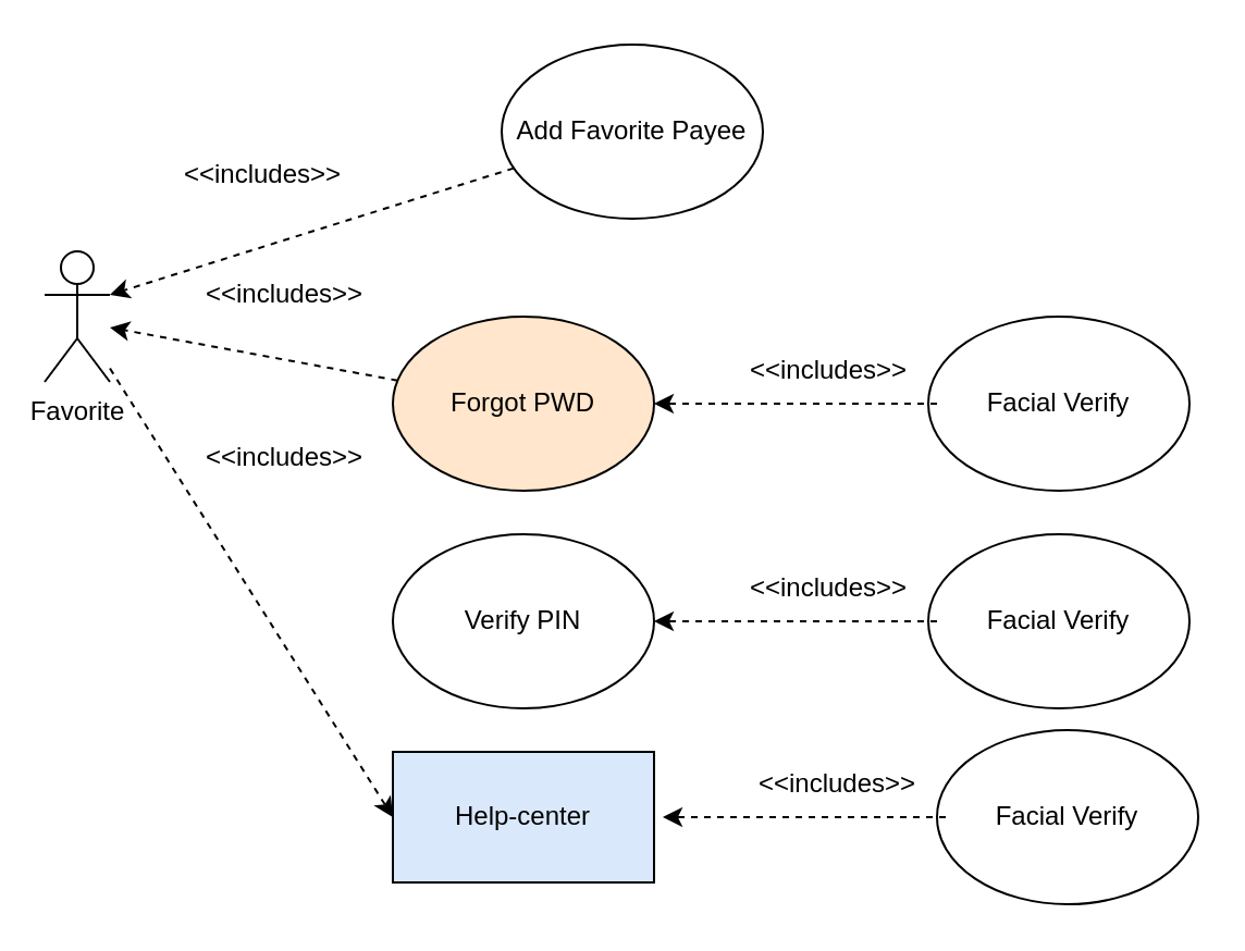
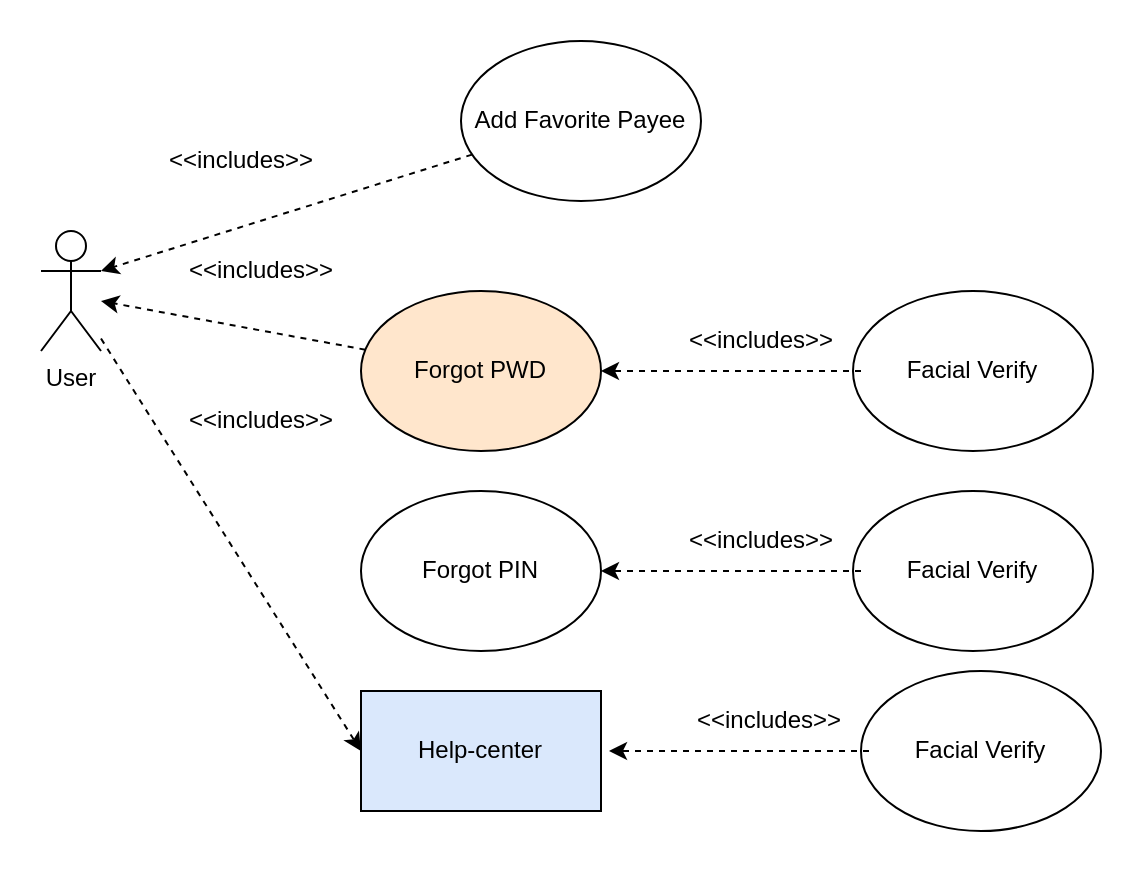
  <mxCell id="0" />
  <mxCell id="1" parent="0" />
  <mxCell id="2" style="edgeStyle=none;rounded=0;orthogonalLoop=1;jettySize=auto;html=1;entryX=0;entryY=0.5;entryDx=0;entryDy=0;dashed=1;" edge="1" parent="1" source="3" target="10"><mxGeometry relative="1" as="geometry" /></mxCell>
- <mxCell id="3" value="Favorite" style="shape=umlActor;verticalLabelPosition=bottom;verticalAlign=top;html=1;outlineConnect=0;" parent="1" vertex="1"><mxGeometry x="20" y="115" width="30" height="60" as="geometry" /></mxCell>
+ <mxCell id="3" value="User" style="shape=umlActor;verticalLabelPosition=bottom;verticalAlign=top;html=1;outlineConnect=0;" parent="1" vertex="1"><mxGeometry x="20" y="115" width="30" height="60" as="geometry" /></mxCell>
  <mxCell id="4" style="rounded=0;orthogonalLoop=1;jettySize=auto;html=1;dashed=1;" edge="1" parent="1" source="5"><mxGeometry relative="1" as="geometry"><mxPoint x="50" y="150" as="targetPoint" /></mxGeometry></mxCell>
  <mxCell id="5" value="Forgot PWD" style="ellipse;whiteSpace=wrap;html=1;fillColor=#ffe6cc;" vertex="1" parent="1"><mxGeometry x="180" y="145" width="120" height="80" as="geometry" /></mxCell>
  <mxCell id="6" value="&amp;lt;&amp;lt;includes&amp;gt;&amp;gt;" style="text;html=1;align=center;verticalAlign=middle;resizable=0;points=[];autosize=1;strokeColor=none;fillColor=none;" vertex="1" parent="1"><mxGeometry x="80" y="120" width="100" height="30" as="geometry" /></mxCell>
  <mxCell id="7" style="rounded=0;orthogonalLoop=1;jettySize=auto;html=1;dashed=1;entryX=1;entryY=0.333;entryDx=0;entryDy=0;entryPerimeter=0;" edge="1" parent="1" source="8" target="3"><mxGeometry relative="1" as="geometry"><mxPoint x="130" y="-35" as="targetPoint" /></mxGeometry></mxCell>
  <mxCell id="8" value="Add Favorite Payee" style="ellipse;whiteSpace=wrap;html=1;" vertex="1" parent="1"><mxGeometry x="230" y="20" width="120" height="80" as="geometry" /></mxCell>
  <mxCell id="9" value="&amp;lt;&amp;lt;includes&amp;gt;&amp;gt;" style="text;html=1;align=center;verticalAlign=middle;resizable=0;points=[];autosize=1;strokeColor=none;fillColor=none;" vertex="1" parent="1"><mxGeometry x="70" y="65" width="100" height="30" as="geometry" /></mxCell>
  <mxCell id="10" value="Help-center" style="rounded=0;whiteSpace=wrap;html=1;fillColor=#dae8fc;" vertex="1" parent="1"><mxGeometry x="180" y="345" width="120" height="60" as="geometry" /></mxCell>
  <mxCell id="11" value="Facial Verify" style="ellipse;whiteSpace=wrap;html=1;" vertex="1" parent="1"><mxGeometry x="430" y="335" width="120" height="80" as="geometry" /></mxCell>
  <mxCell id="12" style="edgeStyle=orthogonalEdgeStyle;rounded=0;orthogonalLoop=1;jettySize=auto;html=1;dashed=1;" edge="1" parent="1"><mxGeometry relative="1" as="geometry"><mxPoint x="434" y="375" as="sourcePoint" /><mxPoint x="304" y="375" as="targetPoint" /></mxGeometry></mxCell>
  <mxCell id="13" value="&amp;lt;&amp;lt;includes&amp;gt;&amp;gt;" style="text;html=1;align=center;verticalAlign=middle;resizable=0;points=[];autosize=1;strokeColor=none;fillColor=none;" vertex="1" parent="1"><mxGeometry x="334" y="345" width="100" height="30" as="geometry" /></mxCell>
  <mxCell id="14" value="Facial Verify" style="ellipse;whiteSpace=wrap;html=1;" vertex="1" parent="1"><mxGeometry x="426" y="145" width="120" height="80" as="geometry" /></mxCell>
  <mxCell id="15" style="edgeStyle=orthogonalEdgeStyle;rounded=0;orthogonalLoop=1;jettySize=auto;html=1;dashed=1;" edge="1" parent="1"><mxGeometry relative="1" as="geometry"><mxPoint x="430" y="185" as="sourcePoint" /><mxPoint x="300" y="185" as="targetPoint" /></mxGeometry></mxCell>
  <mxCell id="16" value="&amp;lt;&amp;lt;includes&amp;gt;&amp;gt;" style="text;html=1;align=center;verticalAlign=middle;resizable=0;points=[];autosize=1;strokeColor=none;fillColor=none;" vertex="1" parent="1"><mxGeometry x="330" y="155" width="100" height="30" as="geometry" /></mxCell>
- <mxCell id="17" value="Verify PIN" style="ellipse;whiteSpace=wrap;html=1;" vertex="1" parent="1"><mxGeometry x="180" y="245" width="120" height="80" as="geometry" /></mxCell>
+ <mxCell id="17" value="Forgot PIN" style="ellipse;whiteSpace=wrap;html=1;" vertex="1" parent="1"><mxGeometry x="180" y="245" width="120" height="80" as="geometry" /></mxCell>
  <mxCell id="18" value="Facial Verify" style="ellipse;whiteSpace=wrap;html=1;" vertex="1" parent="1"><mxGeometry x="426" y="245" width="120" height="80" as="geometry" /></mxCell>
  <mxCell id="19" style="edgeStyle=orthogonalEdgeStyle;rounded=0;orthogonalLoop=1;jettySize=auto;html=1;dashed=1;" edge="1" parent="1"><mxGeometry relative="1" as="geometry"><mxPoint x="430" y="285" as="sourcePoint" /><mxPoint x="300" y="285" as="targetPoint" /></mxGeometry></mxCell>
  <mxCell id="20" value="&amp;lt;&amp;lt;includes&amp;gt;&amp;gt;" style="text;html=1;align=center;verticalAlign=middle;resizable=0;points=[];autosize=1;strokeColor=none;fillColor=none;" vertex="1" parent="1"><mxGeometry x="330" y="255" width="100" height="30" as="geometry" /></mxCell>
  <mxCell id="21" value="&amp;lt;&amp;lt;includes&amp;gt;&amp;gt;" style="text;html=1;align=center;verticalAlign=middle;resizable=0;points=[];autosize=1;strokeColor=none;fillColor=none;" vertex="1" parent="1"><mxGeometry x="80" y="195" width="100" height="30" as="geometry" /></mxCell>
